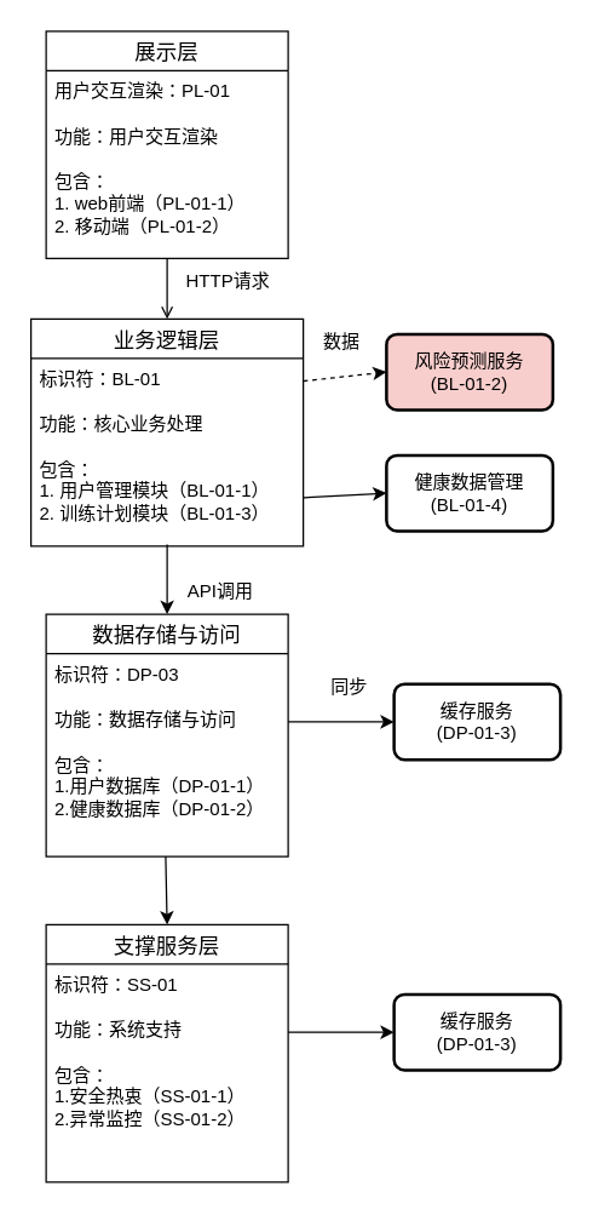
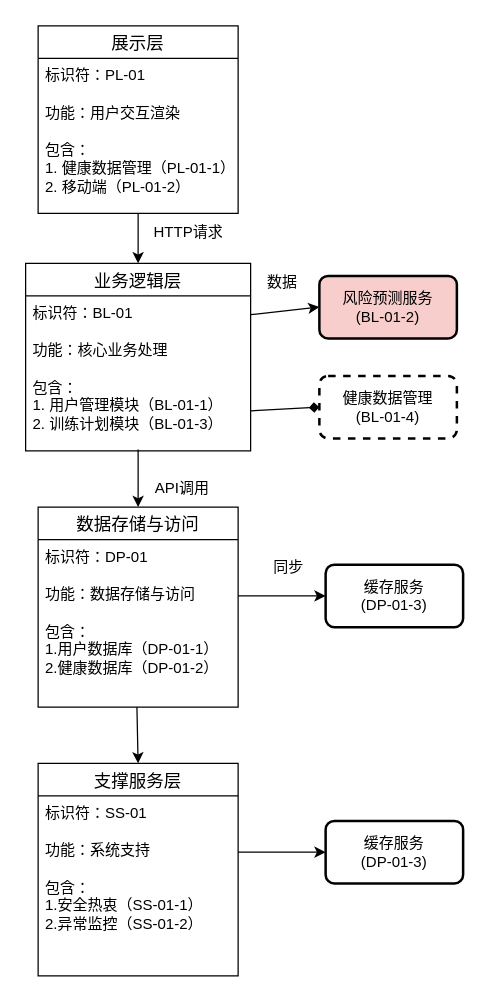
  <mxCell id="0" />
  <mxCell id="1" parent="0" />
  <mxCell id="2" value="数据存储与访问" style="swimlane;fontStyle=0;childLayout=stackLayout;horizontal=1;startSize=26;horizontalStack=0;resizeParent=1;resizeParentMax=0;resizeLast=0;collapsible=1;marginBottom=0;align=center;fontSize=14;" vertex="1" parent="1"><mxGeometry x="30" y="405" width="160" height="160" as="geometry" /></mxCell>
- <mxCell id="3" value="标识符：DP-03" style="text;strokeColor=none;fillColor=none;spacingLeft=4;spacingRight=4;overflow=hidden;rotatable=0;points=[[0,0.5],[1,0.5]];portConstraint=eastwest;fontSize=12;whiteSpace=wrap;html=1;" vertex="1" parent="2"><mxGeometry y="26" width="160" height="30" as="geometry" /></mxCell>
+ <mxCell id="3" value="标识符：DP-01" style="text;strokeColor=none;fillColor=none;spacingLeft=4;spacingRight=4;overflow=hidden;rotatable=0;points=[[0,0.5],[1,0.5]];portConstraint=eastwest;fontSize=12;whiteSpace=wrap;html=1;" vertex="1" parent="2"><mxGeometry y="26" width="160" height="30" as="geometry" /></mxCell>
  <mxCell id="4" value="功能：数据存储与访问" style="text;strokeColor=none;fillColor=none;spacingLeft=4;spacingRight=4;overflow=hidden;rotatable=0;points=[[0,0.5],[1,0.5]];portConstraint=eastwest;fontSize=12;whiteSpace=wrap;html=1;" vertex="1" parent="2"><mxGeometry y="56" width="160" height="30" as="geometry" /></mxCell>
  <mxCell id="5" value="包含：&lt;div&gt;1.用户数据库（DP-01-1）&lt;/div&gt;&lt;div&gt;2.健康数据库（DP-01-2）&lt;/div&gt;" style="text;strokeColor=none;fillColor=none;spacingLeft=4;spacingRight=4;overflow=hidden;rotatable=0;points=[[0,0.5],[1,0.5]];portConstraint=eastwest;fontSize=12;whiteSpace=wrap;html=1;" vertex="1" parent="2"><mxGeometry y="86" width="160" height="74" as="geometry" /></mxCell>
  <mxCell id="6" value="业务逻辑层" style="swimlane;fontStyle=0;childLayout=stackLayout;horizontal=1;startSize=26;horizontalStack=0;resizeParent=1;resizeParentMax=0;resizeLast=0;collapsible=1;marginBottom=0;align=center;fontSize=14;" vertex="1" parent="1"><mxGeometry x="20" y="210" width="180" height="150" as="geometry" /></mxCell>
  <mxCell id="7" value="标识符：BL-01" style="text;strokeColor=none;fillColor=none;spacingLeft=4;spacingRight=4;overflow=hidden;rotatable=0;points=[[0,0.5],[1,0.5]];portConstraint=eastwest;fontSize=12;whiteSpace=wrap;html=1;" vertex="1" parent="6"><mxGeometry y="26" width="180" height="30" as="geometry" /></mxCell>
  <mxCell id="8" value="功能：核心业务处理" style="text;strokeColor=none;fillColor=none;spacingLeft=4;spacingRight=4;overflow=hidden;rotatable=0;points=[[0,0.5],[1,0.5]];portConstraint=eastwest;fontSize=12;whiteSpace=wrap;html=1;" vertex="1" parent="6"><mxGeometry y="56" width="180" height="30" as="geometry" /></mxCell>
  <mxCell id="9" value="包含：&lt;div&gt;1. 用户管理模块（BL-01-1）&lt;/div&gt;&lt;div&gt;2. 训练计划模块（BL-01-3）&lt;/div&gt;" style="text;strokeColor=none;fillColor=none;spacingLeft=4;spacingRight=4;overflow=hidden;rotatable=0;points=[[0,0.5],[1,0.5]];portConstraint=eastwest;fontSize=12;whiteSpace=wrap;html=1;" vertex="1" parent="6"><mxGeometry y="86" width="180" height="64" as="geometry" /></mxCell>
  <mxCell id="10" value="支撑服务层" style="swimlane;fontStyle=0;childLayout=stackLayout;horizontal=1;startSize=26;horizontalStack=0;resizeParent=1;resizeParentMax=0;resizeLast=0;collapsible=1;marginBottom=0;align=center;fontSize=14;" vertex="1" parent="1"><mxGeometry x="30" y="610" width="160" height="170" as="geometry" /></mxCell>
  <mxCell id="11" value="标识符：SS-01" style="text;strokeColor=none;fillColor=none;spacingLeft=4;spacingRight=4;overflow=hidden;rotatable=0;points=[[0,0.5],[1,0.5]];portConstraint=eastwest;fontSize=12;whiteSpace=wrap;html=1;" vertex="1" parent="10"><mxGeometry y="26" width="160" height="30" as="geometry" /></mxCell>
  <mxCell id="12" value="功能：系统支持" style="text;strokeColor=none;fillColor=none;spacingLeft=4;spacingRight=4;overflow=hidden;rotatable=0;points=[[0,0.5],[1,0.5]];portConstraint=eastwest;fontSize=12;whiteSpace=wrap;html=1;" vertex="1" parent="10"><mxGeometry y="56" width="160" height="30" as="geometry" /></mxCell>
  <mxCell id="13" value="包含：&lt;div&gt;1.安全热衷（SS-01-1）&lt;/div&gt;&lt;div&gt;2.异常监控（SS-01-2）&lt;/div&gt;" style="text;strokeColor=none;fillColor=none;spacingLeft=4;spacingRight=4;overflow=hidden;rotatable=0;points=[[0,0.5],[1,0.5]];portConstraint=eastwest;fontSize=12;whiteSpace=wrap;html=1;" vertex="1" parent="10"><mxGeometry y="86" width="160" height="84" as="geometry" /></mxCell>
- <mxCell id="14" style="edgeStyle=orthogonalEdgeStyle;rounded=0;orthogonalLoop=1;jettySize=auto;html=1;endArrow=open;" edge="1" parent="1" source="15" target="6"><mxGeometry relative="1" as="geometry" /></mxCell>
+ <mxCell id="14" style="edgeStyle=orthogonalEdgeStyle;rounded=0;orthogonalLoop=1;jettySize=auto;html=1;" edge="1" parent="1" source="15" target="6"><mxGeometry relative="1" as="geometry" /></mxCell>
  <mxCell id="15" value="展示层" style="swimlane;fontStyle=0;childLayout=stackLayout;horizontal=1;startSize=26;horizontalStack=0;resizeParent=1;resizeParentMax=0;resizeLast=0;collapsible=1;marginBottom=0;align=center;fontSize=14;" vertex="1" parent="1"><mxGeometry x="30" y="20" width="160" height="150" as="geometry" /></mxCell>
- <mxCell id="16" value="用户交互渲染：PL-01" style="text;strokeColor=none;fillColor=none;spacingLeft=4;spacingRight=4;overflow=hidden;rotatable=0;points=[[0,0.5],[1,0.5]];portConstraint=eastwest;fontSize=12;whiteSpace=wrap;html=1;" vertex="1" parent="15"><mxGeometry y="26" width="160" height="30" as="geometry" /></mxCell>
+ <mxCell id="16" value="标识符：PL-01" style="text;strokeColor=none;fillColor=none;spacingLeft=4;spacingRight=4;overflow=hidden;rotatable=0;points=[[0,0.5],[1,0.5]];portConstraint=eastwest;fontSize=12;whiteSpace=wrap;html=1;" vertex="1" parent="15"><mxGeometry y="26" width="160" height="30" as="geometry" /></mxCell>
  <mxCell id="17" value="功能：用户交互渲染" style="text;strokeColor=none;fillColor=none;spacingLeft=4;spacingRight=4;overflow=hidden;rotatable=0;points=[[0,0.5],[1,0.5]];portConstraint=eastwest;fontSize=12;whiteSpace=wrap;html=1;" vertex="1" parent="15"><mxGeometry y="56" width="160" height="30" as="geometry" /></mxCell>
- <mxCell id="18" value="包含：&lt;div&gt;1. web前端（PL-01-1）&lt;/div&gt;&lt;div&gt;2. 移动端（PL-01-2）&lt;/div&gt;" style="text;strokeColor=none;fillColor=none;spacingLeft=4;spacingRight=4;overflow=hidden;rotatable=0;points=[[0,0.5],[1,0.5]];portConstraint=eastwest;fontSize=12;whiteSpace=wrap;html=1;" vertex="1" parent="15"><mxGeometry y="86" width="160" height="64" as="geometry" /></mxCell>
+ <mxCell id="18" value="包含：&lt;div&gt;1. 健康数据管理（PL-01-1）&lt;/div&gt;&lt;div&gt;2. 移动端（PL-01-2）&lt;/div&gt;" style="text;strokeColor=none;fillColor=none;spacingLeft=4;spacingRight=4;overflow=hidden;rotatable=0;points=[[0,0.5],[1,0.5]];portConstraint=eastwest;fontSize=12;whiteSpace=wrap;html=1;" vertex="1" parent="15"><mxGeometry y="86" width="160" height="64" as="geometry" /></mxCell>
  <mxCell id="19" value="风险预测服务&lt;div&gt;(BL-01-2)&lt;/div&gt;" style="rounded=1;whiteSpace=wrap;html=1;absoluteArcSize=1;arcSize=14;strokeWidth=2;fillColor=#f8cecc;" vertex="1" parent="1"><mxGeometry x="255" y="220" width="110" height="50" as="geometry" /></mxCell>
  <mxCell id="20" value="数据" style="text;html=1;align=center;verticalAlign=middle;resizable=0;points=[];autosize=1;strokeColor=none;fillColor=none;" vertex="1" parent="1"><mxGeometry x="200" y="210" width="50" height="30" as="geometry" /></mxCell>
  <mxCell id="21" value="API调用" style="text;html=1;align=center;verticalAlign=middle;resizable=0;points=[];autosize=1;strokeColor=none;fillColor=none;" vertex="1" parent="1"><mxGeometry x="110" y="375" width="70" height="30" as="geometry" /></mxCell>
  <mxCell id="22" value="缓存服务&lt;div&gt;(DP-01-3)&lt;/div&gt;" style="rounded=1;whiteSpace=wrap;html=1;absoluteArcSize=1;arcSize=14;strokeWidth=2;" vertex="1" parent="1"><mxGeometry x="260" y="451" width="110" height="50" as="geometry" /></mxCell>
  <mxCell id="23" style="rounded=0;orthogonalLoop=1;jettySize=auto;html=1;exitX=1;exitY=0.5;exitDx=0;exitDy=0;" edge="1" parent="1" source="4" target="22"><mxGeometry relative="1" as="geometry" /></mxCell>
  <mxCell id="24" value="同步" style="text;html=1;align=center;verticalAlign=middle;resizable=0;points=[];autosize=1;strokeColor=none;fillColor=none;" vertex="1" parent="1"><mxGeometry x="205" y="438" width="50" height="30" as="geometry" /></mxCell>
  <mxCell id="25" value="HTTP请求" style="text;html=1;align=center;verticalAlign=middle;resizable=0;points=[];autosize=1;strokeColor=none;fillColor=none;" vertex="1" parent="1"><mxGeometry x="110" y="170" width="80" height="30" as="geometry" /></mxCell>
- <mxCell id="26" value="健康数据管理&lt;div&gt;(BL-01-4)&lt;/div&gt;" style="rounded=1;whiteSpace=wrap;html=1;absoluteArcSize=1;arcSize=14;strokeWidth=2;" vertex="1" parent="1"><mxGeometry x="255" y="300" width="110" height="50" as="geometry" /></mxCell>
- <mxCell id="27" style="rounded=0;orthogonalLoop=1;jettySize=auto;html=1;exitX=1;exitY=0.5;exitDx=0;exitDy=0;entryX=0;entryY=0.5;entryDx=0;entryDy=0;dashed=1;" edge="1" parent="1" source="7" target="19"><mxGeometry relative="1" as="geometry" /></mxCell>
- <mxCell id="28" style="rounded=0;orthogonalLoop=1;jettySize=auto;html=1;exitX=1;exitY=0.5;exitDx=0;exitDy=0;entryX=0;entryY=0.5;entryDx=0;entryDy=0;" edge="1" parent="1" source="9" target="26"><mxGeometry relative="1" as="geometry" /></mxCell>
+ <mxCell id="26" value="健康数据管理&lt;div&gt;(BL-01-4)&lt;/div&gt;" style="rounded=1;whiteSpace=wrap;html=1;absoluteArcSize=1;arcSize=14;strokeWidth=2;dashed=1;" vertex="1" parent="1"><mxGeometry x="255" y="300" width="110" height="50" as="geometry" /></mxCell>
+ <mxCell id="27" style="rounded=0;orthogonalLoop=1;jettySize=auto;html=1;exitX=1;exitY=0.5;exitDx=0;exitDy=0;entryX=0;entryY=0.5;entryDx=0;entryDy=0;" edge="1" parent="1" source="7" target="19"><mxGeometry relative="1" as="geometry" /></mxCell>
+ <mxCell id="28" style="rounded=0;orthogonalLoop=1;jettySize=auto;html=1;exitX=1;exitY=0.5;exitDx=0;exitDy=0;entryX=0;entryY=0.5;entryDx=0;entryDy=0;endArrow=diamond;" edge="1" parent="1" source="9" target="26"><mxGeometry relative="1" as="geometry" /></mxCell>
  <mxCell id="29" value="" style="endArrow=classic;html=1;rounded=0;exitX=0.439;exitY=0.984;exitDx=0;exitDy=0;exitPerimeter=0;entryX=0.5;entryY=0;entryDx=0;entryDy=0;" edge="1" parent="1" target="2"><mxGeometry width="50" height="50" relative="1" as="geometry"><mxPoint x="110.02" y="358.976" as="sourcePoint" /><mxPoint x="109.04" y="400" as="targetPoint" /></mxGeometry></mxCell>
  <mxCell id="30" value="" style="endArrow=classic;html=1;rounded=0;entryX=0.5;entryY=0;entryDx=0;entryDy=0;exitX=0.494;exitY=1;exitDx=0;exitDy=0;exitPerimeter=0;" edge="1" parent="1" source="5" target="10"><mxGeometry width="50" height="50" relative="1" as="geometry"><mxPoint x="50" y="550" as="sourcePoint" /><mxPoint x="100" y="500" as="targetPoint" /></mxGeometry></mxCell>
  <mxCell id="31" value="缓存服务&lt;div&gt;(DP-01-3)&lt;/div&gt;" style="rounded=1;whiteSpace=wrap;html=1;absoluteArcSize=1;arcSize=14;strokeWidth=2;" vertex="1" parent="1"><mxGeometry x="260" y="656" width="110" height="50" as="geometry" /></mxCell>
  <mxCell id="32" style="rounded=0;orthogonalLoop=1;jettySize=auto;html=1;exitX=1;exitY=0.5;exitDx=0;exitDy=0;" edge="1" parent="1" source="12" target="31"><mxGeometry relative="1" as="geometry" /></mxCell>
